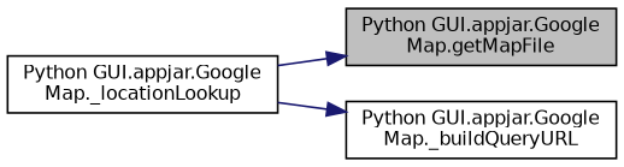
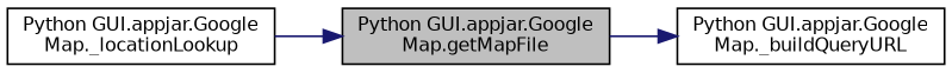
  digraph {
    rankdir=LR
    node [color=black fillcolor=white fontname=Helvetica fontsize=10 shape=record style=filled]
    edge [color=midnightblue fontname=Helvetica fontsize=10 labelfontname=Helvetica labelfontsize=10 style=solid]
    n1 [fillcolor=grey75 fontcolor=black height=0.2 label="Python GUI.appjar.Google\lMap.getMapFile" width=0.4]
    n2 [height=0.2 label="Python GUI.appjar.Google\lMap._buildQueryURL" width=0.4]
    n3 [height=0.2 label="Python GUI.appjar.Google\lMap._locationLookup" width=0.4]
-   n3 -> n2
+   n1 -> n2
    n3 -> n1
  }
